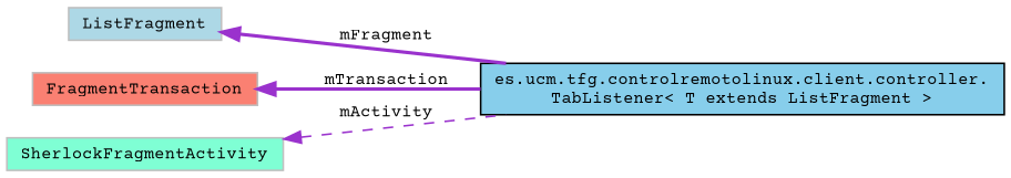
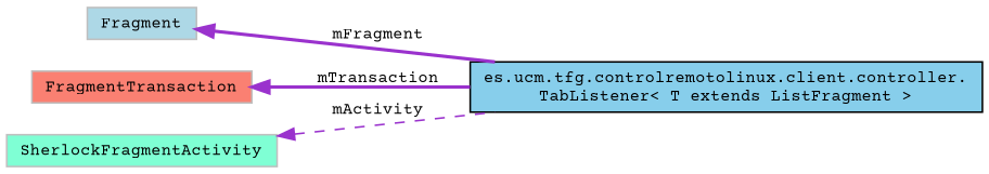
  digraph {
    rankdir=LR
    fontname="Courier Prime"
    node [color=grey75 fontname="Courier Prime" fontsize=10 shape=record style=filled]
    edge [color=darkorchid3 dir=back fontname="Courier Prime" fontsize=10 labelfontname=Helvetica labelfontsize=10 style=bold]
    n1 [color=black fillcolor=skyblue fontcolor=black height=0.2 label="es.ucm.tfg.controlremotolinux.client.controller.\lTabListener\< T extends ListFragment \>" width=0.4]
-   n2 [fillcolor=lightblue height=0.2 label=ListFragment width=0.4]
+   n2 [fillcolor=lightblue height=0.2 label=Fragment width=0.4]
    n3 [fillcolor=salmon height=0.2 label=FragmentTransaction width=0.4]
    n4 [fillcolor=aquamarine height=0.2 label=SherlockFragmentActivity width=0.4]
    n2 -> n1 [label=" mFragment"]
    n3 -> n1 [label=" mTransaction"]
    n4 -> n1 [label=" mActivity" style=dashed]
  }
